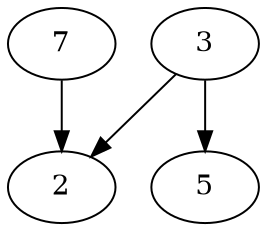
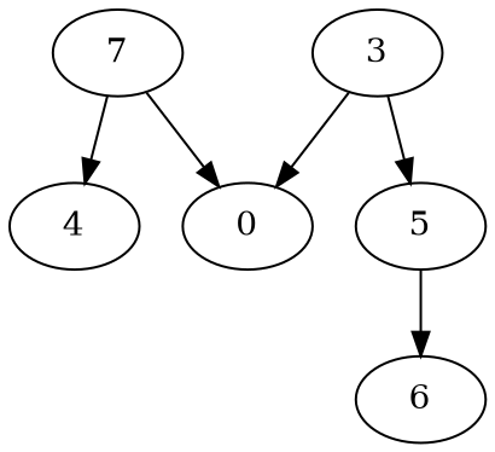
  digraph {
    n1 [alpha=22.76 label=7]
-   2 [alpha=49.46]
+   2 [alpha=49.46 label=0]
+   4 [alpha=26.41]
    3 [alpha=21.72]
    5 [alpha=49.30]
+   6 [alpha=48.48]
    n1 -> 2
+   n1 -> 4
    3 -> 2
    3 -> 5
+   5 -> 6
  }
